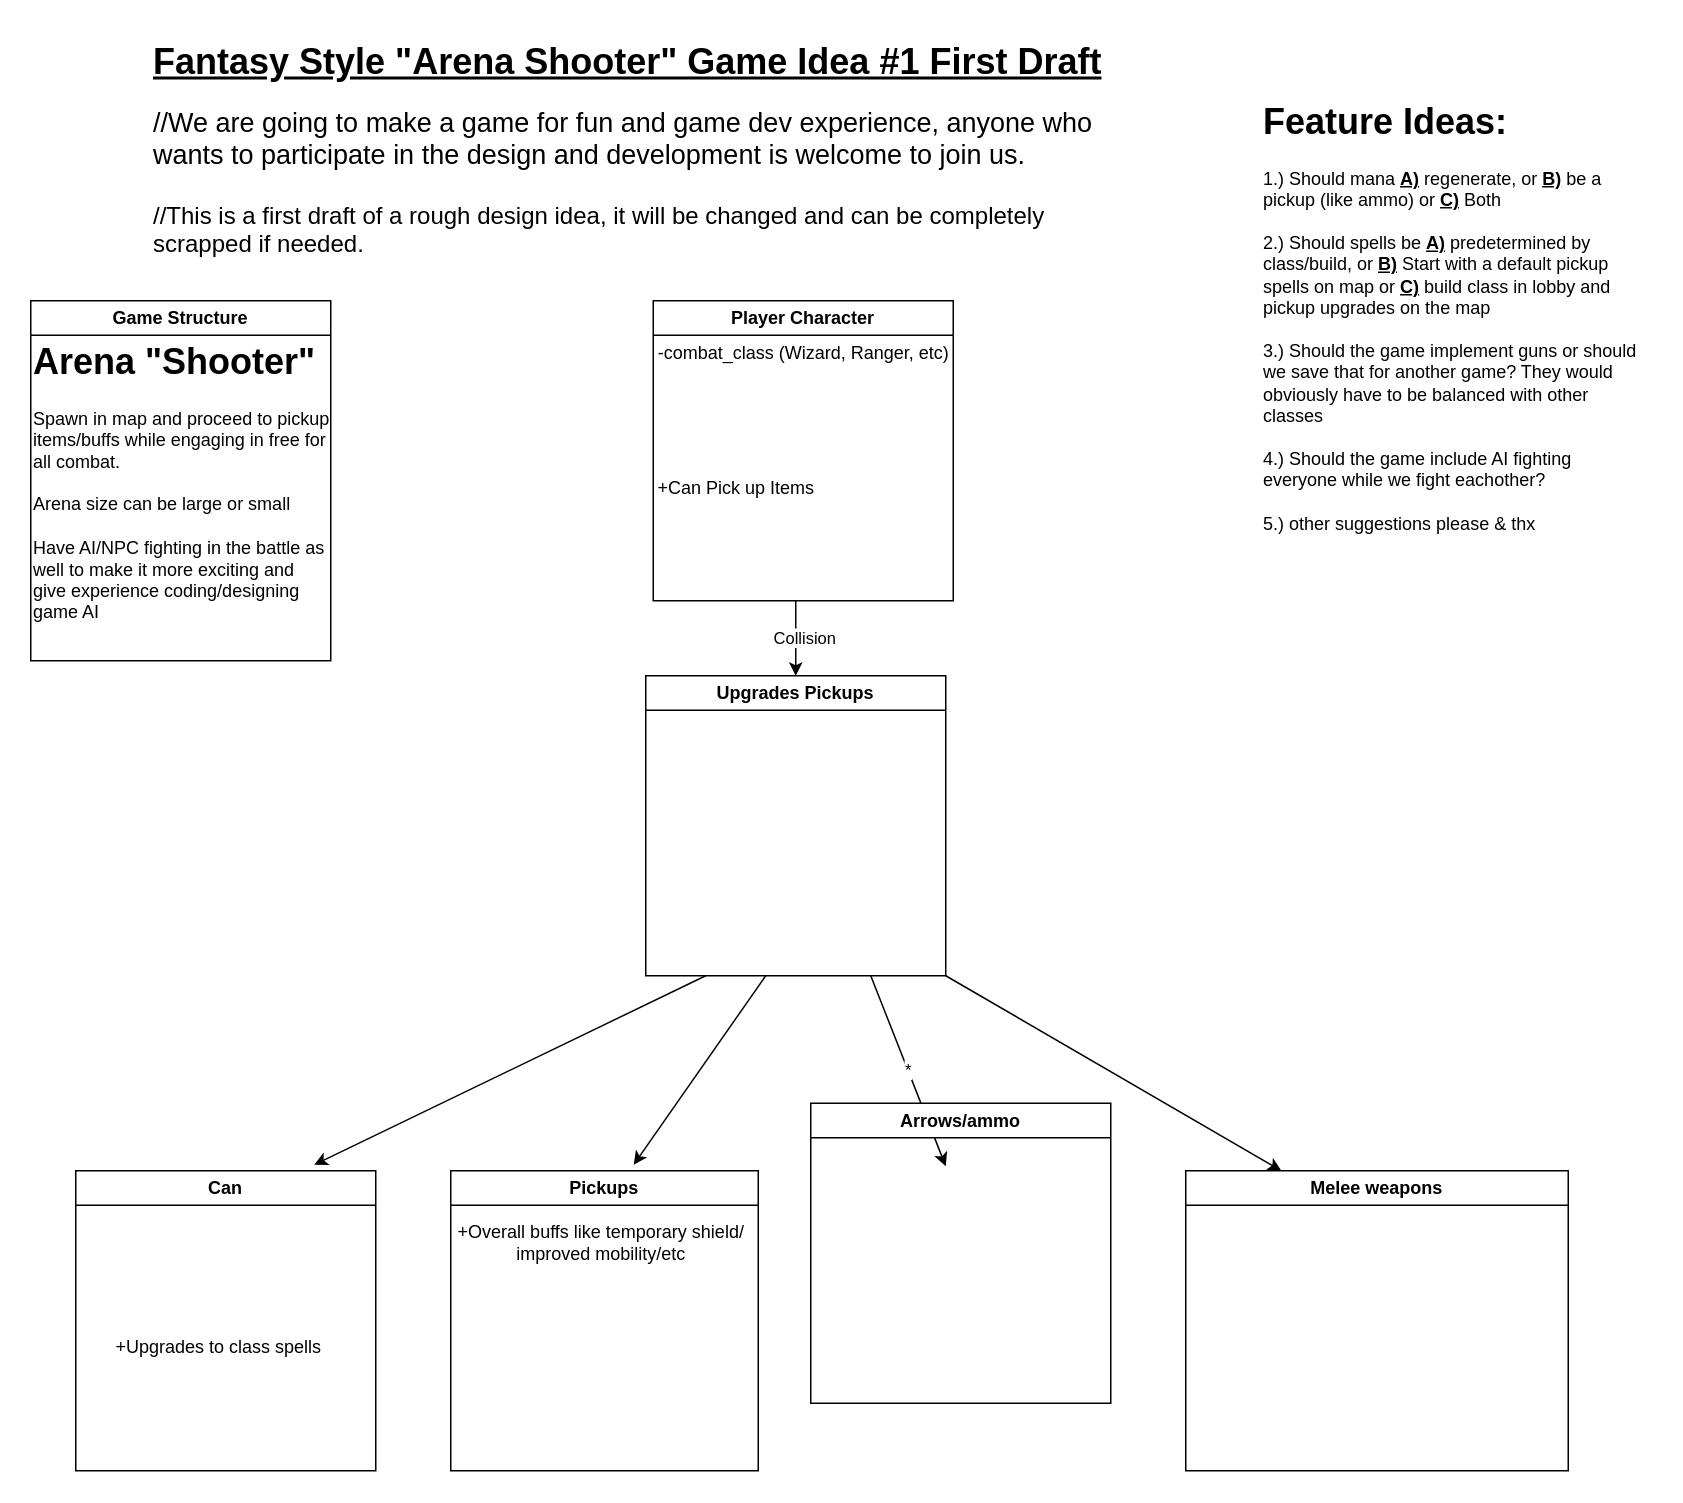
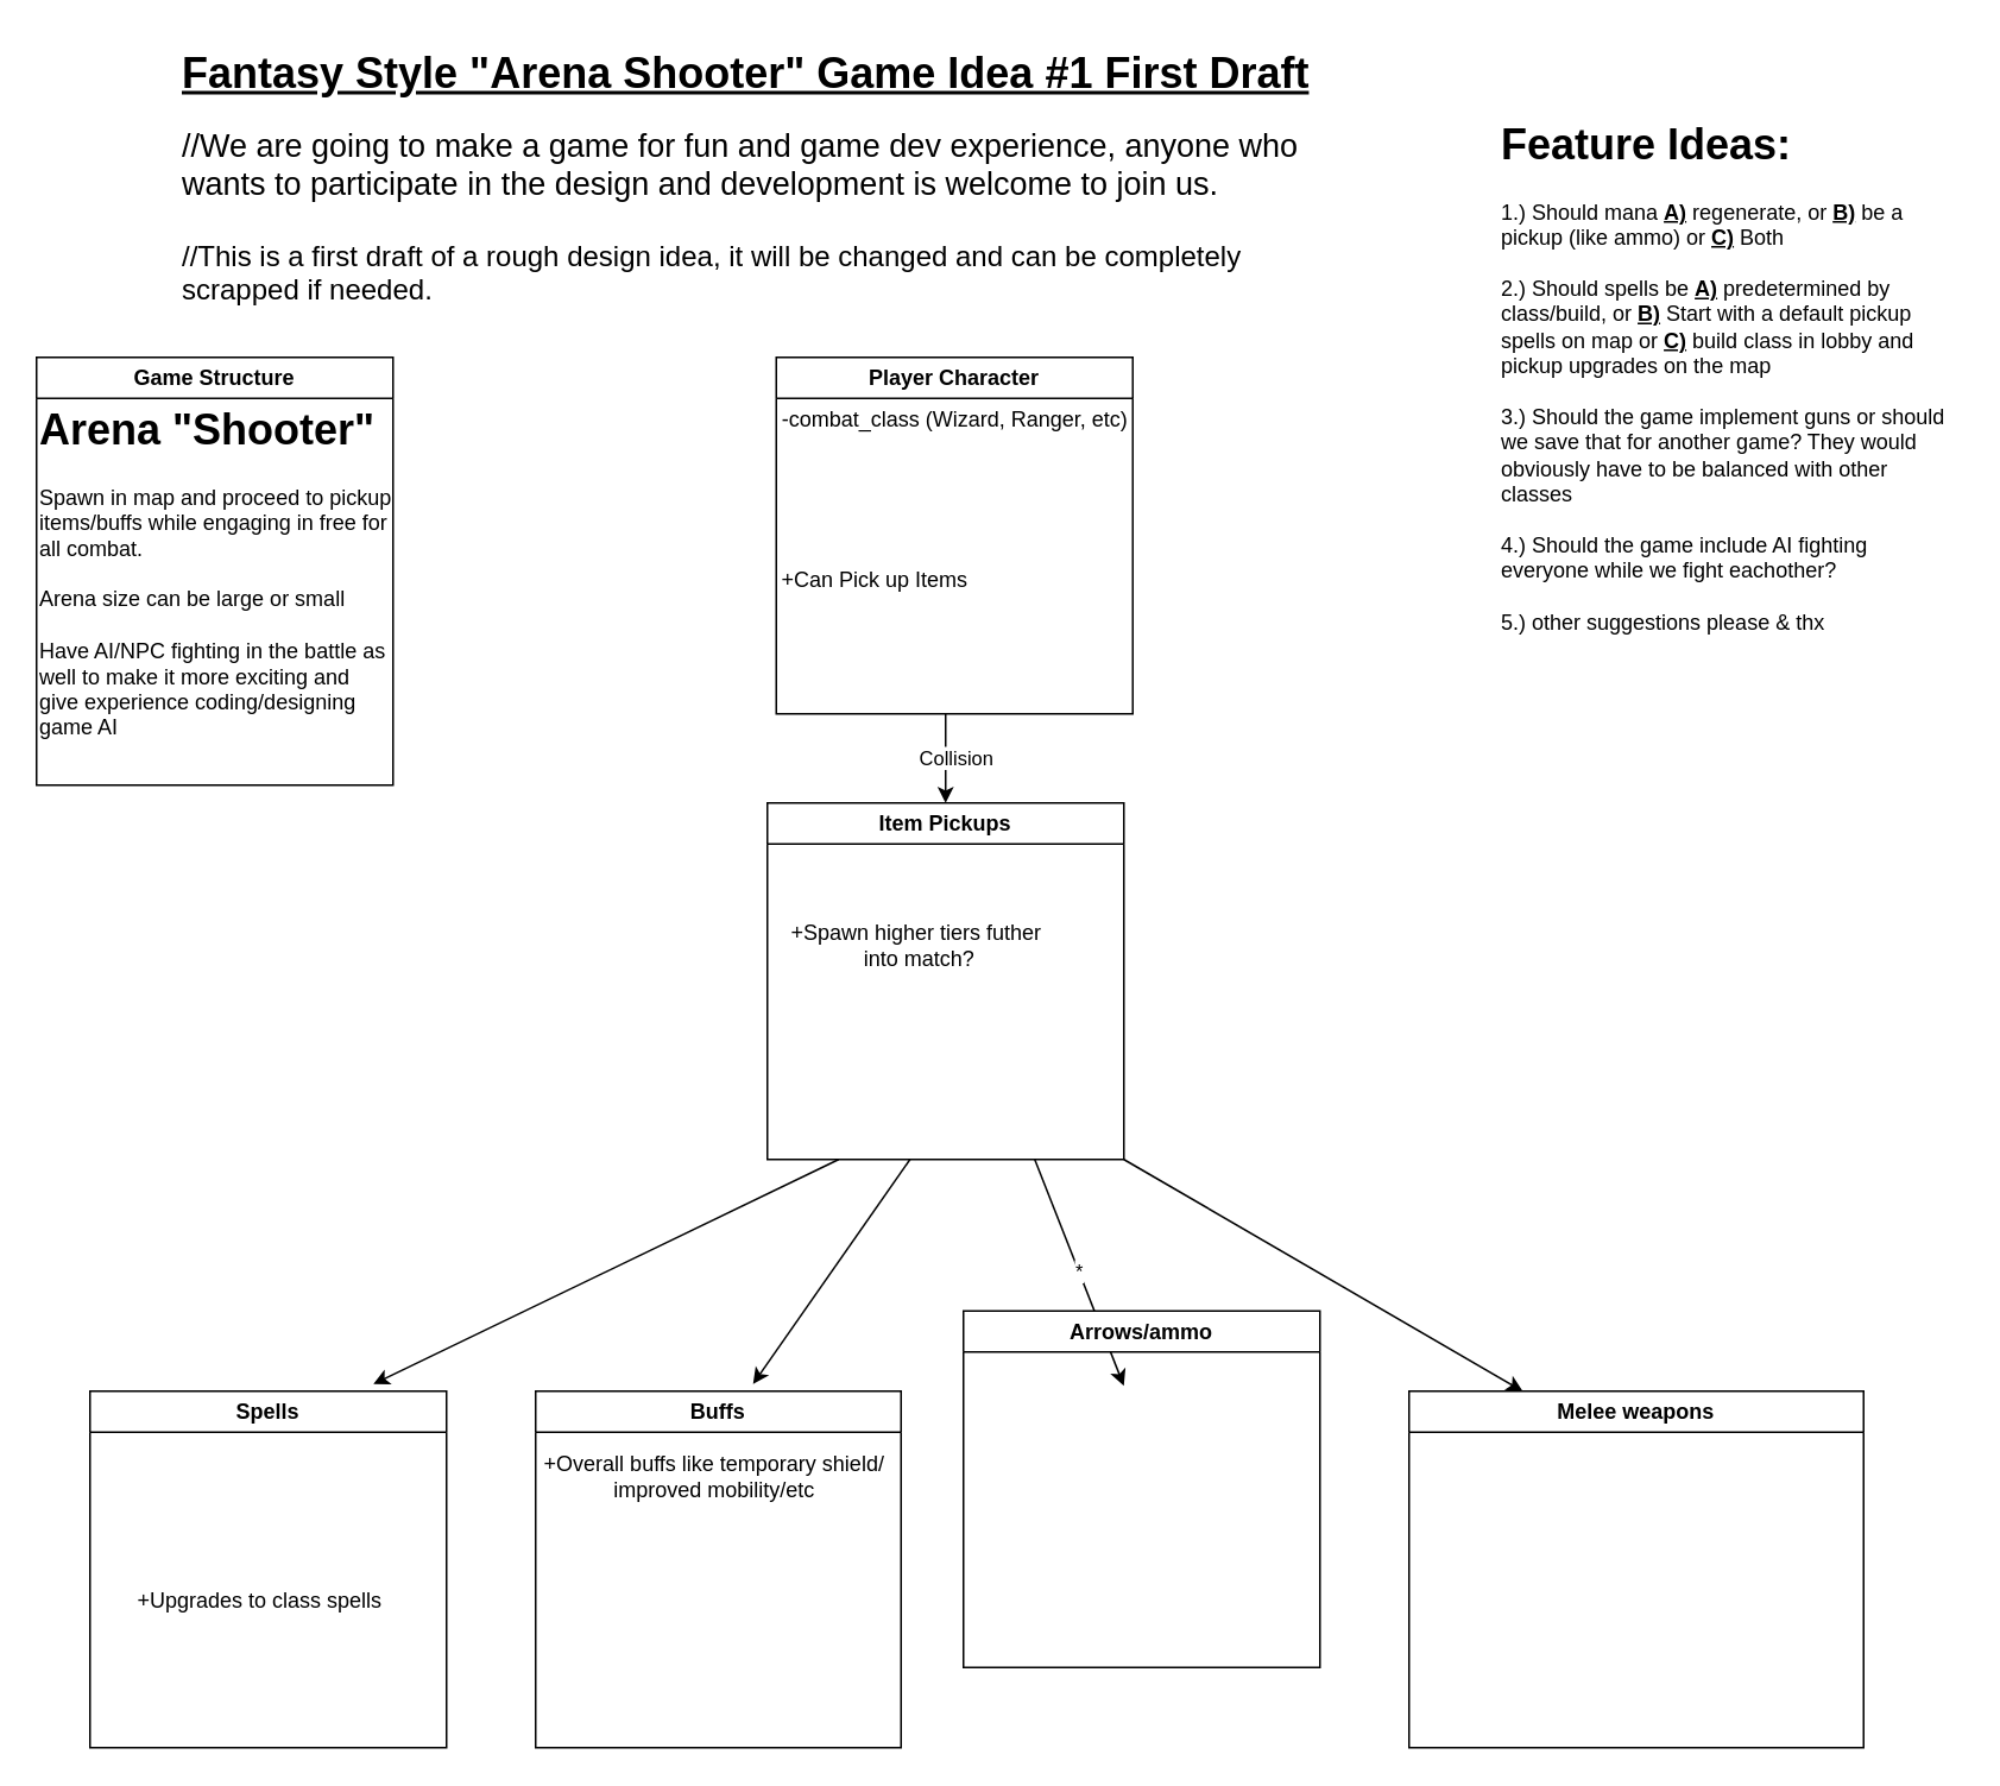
  <mxCell id="0" />
  <mxCell id="1" parent="0" />
  <mxCell id="2" value="Player Character" style="swimlane;whiteSpace=wrap;html=1;" vertex="1" parent="1"><mxGeometry x="435" y="200" width="200" height="200" as="geometry" /></mxCell>
  <mxCell id="3" value="-combat_class (Wizard, Ranger, etc)" style="text;html=1;align=center;verticalAlign=middle;resizable=0;points=[];autosize=1;strokeColor=none;fillColor=none;" vertex="1" parent="2"><mxGeometry x="-10" y="20" width="220" height="30" as="geometry" /></mxCell>
  <mxCell id="4" value="+Can Pick up Items" style="text;html=1;align=center;verticalAlign=middle;resizable=0;points=[];autosize=1;strokeColor=none;fillColor=none;" vertex="1" parent="2"><mxGeometry x="-10" y="110" width="130" height="30" as="geometry" /></mxCell>
  <mxCell id="5" value="" style="endArrow=classic;html=1;rounded=0;entryX=0.5;entryY=0;entryDx=0;entryDy=0;" edge="1" parent="2" target="7"><mxGeometry width="50" height="50" relative="1" as="geometry"><mxPoint x="95" y="200" as="sourcePoint" /><mxPoint x="145" y="150" as="targetPoint" /></mxGeometry></mxCell>
  <mxCell id="6" value="Collision" style="edgeLabel;html=1;align=center;verticalAlign=middle;resizable=0;points=[];" vertex="1" connectable="0" parent="5"><mxGeometry x="-0.04" y="5" relative="1" as="geometry"><mxPoint as="offset" /></mxGeometry></mxCell>
- <mxCell id="7" value="Upgrades Pickups" style="swimlane;whiteSpace=wrap;html=1;" vertex="1" parent="1"><mxGeometry x="430" y="450" width="200" height="200" as="geometry" /></mxCell>
+ <mxCell id="7" value="Item Pickups" style="swimlane;whiteSpace=wrap;html=1;" vertex="1" parent="1"><mxGeometry x="430" y="450" width="200" height="200" as="geometry" /></mxCell>
  <mxCell id="8" value="*" style="endArrow=classic;html=1;rounded=0;" edge="1" parent="7"><mxGeometry width="50" height="50" relative="1" as="geometry"><mxPoint x="150" y="200" as="sourcePoint" /><mxPoint x="200" y="327" as="targetPoint" /></mxGeometry></mxCell>
  <mxCell id="9" value="" style="endArrow=classic;html=1;rounded=0;entryX=0.795;entryY=-0.02;entryDx=0;entryDy=0;entryPerimeter=0;" edge="1" parent="7" target="15"><mxGeometry width="50" height="50" relative="1" as="geometry"><mxPoint x="40" y="200" as="sourcePoint" /><mxPoint x="90" y="150" as="targetPoint" /></mxGeometry></mxCell>
  <mxCell id="10" value="" style="endArrow=classic;html=1;rounded=0;entryX=0.595;entryY=-0.02;entryDx=0;entryDy=0;entryPerimeter=0;" edge="1" parent="7" target="12"><mxGeometry width="50" height="50" relative="1" as="geometry"><mxPoint x="80" y="200" as="sourcePoint" /><mxPoint x="130" y="150" as="targetPoint" /></mxGeometry></mxCell>
- <mxCell id="12" value="Pickups" style="swimlane;whiteSpace=wrap;html=1;" vertex="1" parent="1"><mxGeometry x="300" y="780" width="205" height="200" as="geometry" /></mxCell>
+ <mxCell id="11" value="+Spawn higher tiers futher&amp;nbsp;&lt;div&gt;into match?&lt;/div&gt;" style="text;html=1;align=center;verticalAlign=middle;resizable=0;points=[];autosize=1;strokeColor=none;fillColor=none;" vertex="1" parent="7"><mxGeometry y="60" width="170" height="40" as="geometry" /></mxCell>
+ <mxCell id="12" value="Buffs" style="swimlane;whiteSpace=wrap;html=1;" vertex="1" parent="1"><mxGeometry x="300" y="780" width="205" height="200" as="geometry" /></mxCell>
  <mxCell id="13" value="+Overall buffs like temporary shield/&lt;div&gt;improved mobility/etc&lt;/div&gt;" style="text;html=1;align=center;verticalAlign=middle;resizable=0;points=[];autosize=1;strokeColor=none;fillColor=none;" vertex="1" parent="12"><mxGeometry x="-5" y="28" width="210" height="40" as="geometry" /></mxCell>
  <mxCell id="14" value="&lt;h1 style=&quot;margin-top: 0px;&quot;&gt;Feature Ideas:&lt;/h1&gt;&lt;div&gt;1.) Should mana &lt;b&gt;&lt;u&gt;A)&lt;/u&gt;&amp;nbsp;&lt;/b&gt;regenerate, or &lt;b&gt;&lt;u&gt;B)&lt;/u&gt;&lt;/b&gt; be a pickup (like ammo) or &lt;b style=&quot;text-decoration-line: underline;&quot;&gt;C)&lt;/b&gt;&amp;nbsp;Both&lt;/div&gt;&lt;div&gt;&lt;br&gt;&lt;/div&gt;&lt;div&gt;2.) Should spells be &lt;b&gt;&lt;u&gt;A)&lt;/u&gt;&lt;/b&gt; predetermined by class/build, or &lt;u&gt;&lt;b&gt;B)&lt;/b&gt;&lt;/u&gt;&amp;nbsp;Start with a default pickup spells on map or &lt;u style=&quot;font-weight: bold;&quot;&gt;C)&lt;/u&gt;&amp;nbsp;build class in lobby and pickup upgrades on the map&lt;/div&gt;&lt;div&gt;&lt;br&gt;&lt;/div&gt;&lt;div&gt;3.) Should the game implement guns or should we save that for another game? They would obviously have to be balanced with other classes&amp;nbsp;&lt;/div&gt;&lt;div&gt;&lt;br&gt;&lt;/div&gt;&lt;div&gt;4.) Should the game include AI fighting everyone while we fight eachother?&lt;/div&gt;&lt;div&gt;&lt;br&gt;&lt;/div&gt;&lt;div&gt;5.) other suggestions please &amp;amp; thx&lt;/div&gt;" style="text;html=1;whiteSpace=wrap;overflow=hidden;rounded=0;" vertex="1" parent="1"><mxGeometry x="840" y="60" width="260" height="330" as="geometry" /></mxCell>
- <mxCell id="15" value="Can" style="swimlane;whiteSpace=wrap;html=1;" vertex="1" parent="1"><mxGeometry x="50" y="780" width="200" height="200" as="geometry" /></mxCell>
+ <mxCell id="15" value="Spells" style="swimlane;whiteSpace=wrap;html=1;" vertex="1" parent="1"><mxGeometry x="50" y="780" width="200" height="200" as="geometry" /></mxCell>
  <mxCell id="16" value="+Upgrades to class spells" style="text;html=1;align=center;verticalAlign=middle;resizable=0;points=[];autosize=1;strokeColor=none;fillColor=none;" vertex="1" parent="15"><mxGeometry x="15" y="103" width="160" height="30" as="geometry" /></mxCell>
  <mxCell id="17" value="Arrows/ammo" style="swimlane;whiteSpace=wrap;html=1;startSize=23;" vertex="1" parent="1"><mxGeometry x="540" y="735" width="200" height="200" as="geometry" /></mxCell>
  <mxCell id="18" value="Melee weapons" style="swimlane;whiteSpace=wrap;html=1;startSize=23;" vertex="1" parent="1"><mxGeometry x="790" y="780" width="255" height="200" as="geometry" /></mxCell>
  <mxCell id="19" value="" style="endArrow=classic;html=1;rounded=0;entryX=0.25;entryY=0;entryDx=0;entryDy=0;" edge="1" parent="1" target="18"><mxGeometry width="50" height="50" relative="1" as="geometry"><mxPoint x="630" y="650" as="sourcePoint" /><mxPoint x="680" y="600" as="targetPoint" /></mxGeometry></mxCell>
  <mxCell id="20" value="&lt;h1 style=&quot;margin-top: 0px;&quot;&gt;&lt;u&gt;Fantasy Style &quot;Arena Shooter&quot; Game Idea #1 First Draft&lt;/u&gt;&lt;/h1&gt;&lt;div&gt;&lt;font style=&quot;font-size: 18px;&quot;&gt;//We are going to make a game for fun and game dev experience, anyone who wants to participate in the design and development is welcome to join us.&amp;nbsp;&lt;/font&gt;&lt;/div&gt;&lt;div&gt;&lt;font size=&quot;3&quot;&gt;&lt;br&gt;&lt;/font&gt;&lt;/div&gt;&lt;div&gt;&lt;font size=&quot;3&quot;&gt;//This is a first draft of a rough design idea, it will be changed and can be completely scrapped if needed.&lt;/font&gt;&lt;/div&gt;" style="text;html=1;whiteSpace=wrap;overflow=hidden;rounded=0;" vertex="1" parent="1"><mxGeometry x="100" y="20" width="650" height="170" as="geometry" /></mxCell>
  <mxCell id="21" value="Game Structure" style="swimlane;whiteSpace=wrap;html=1;" vertex="1" parent="1"><mxGeometry x="20" y="200" width="200" height="240" as="geometry" /></mxCell>
  <mxCell id="22" value="&lt;h1 style=&quot;margin-top: 0px;&quot;&gt;Arena &quot;Shooter&quot;&lt;/h1&gt;&lt;div&gt;Spawn in map and proceed to pickup items/buffs while engaging in free for all combat.&amp;nbsp;&lt;/div&gt;&lt;div&gt;&lt;br&gt;&lt;/div&gt;&lt;div&gt;Arena size can be large or small&lt;/div&gt;&lt;div&gt;&lt;br&gt;&lt;/div&gt;&lt;div&gt;Have AI/NPC fighting in the battle as well to make it more exciting and give experience coding/designing game AI&lt;/div&gt;" style="text;html=1;whiteSpace=wrap;overflow=hidden;rounded=0;" vertex="1" parent="21"><mxGeometry y="20" width="200" height="220" as="geometry" /></mxCell>
